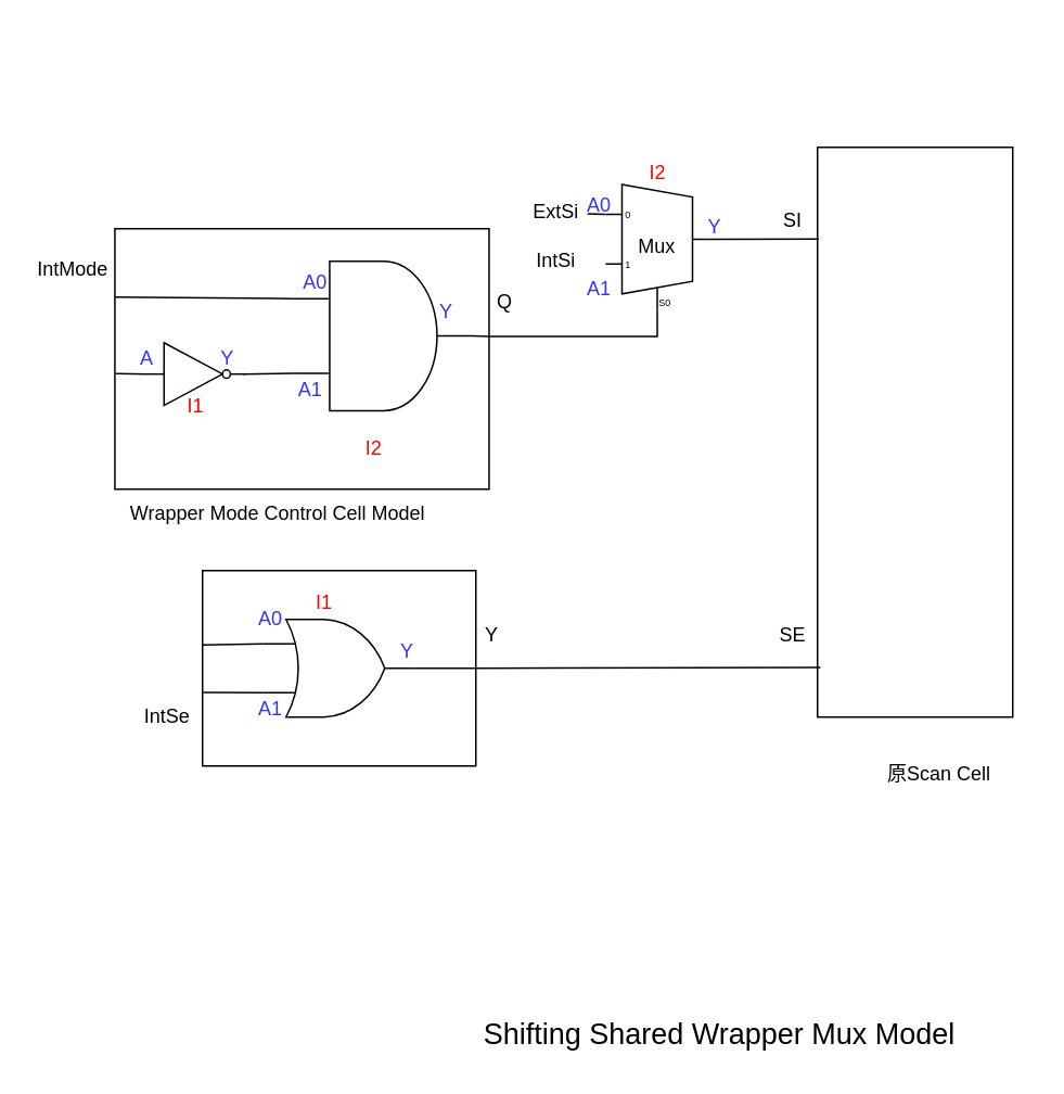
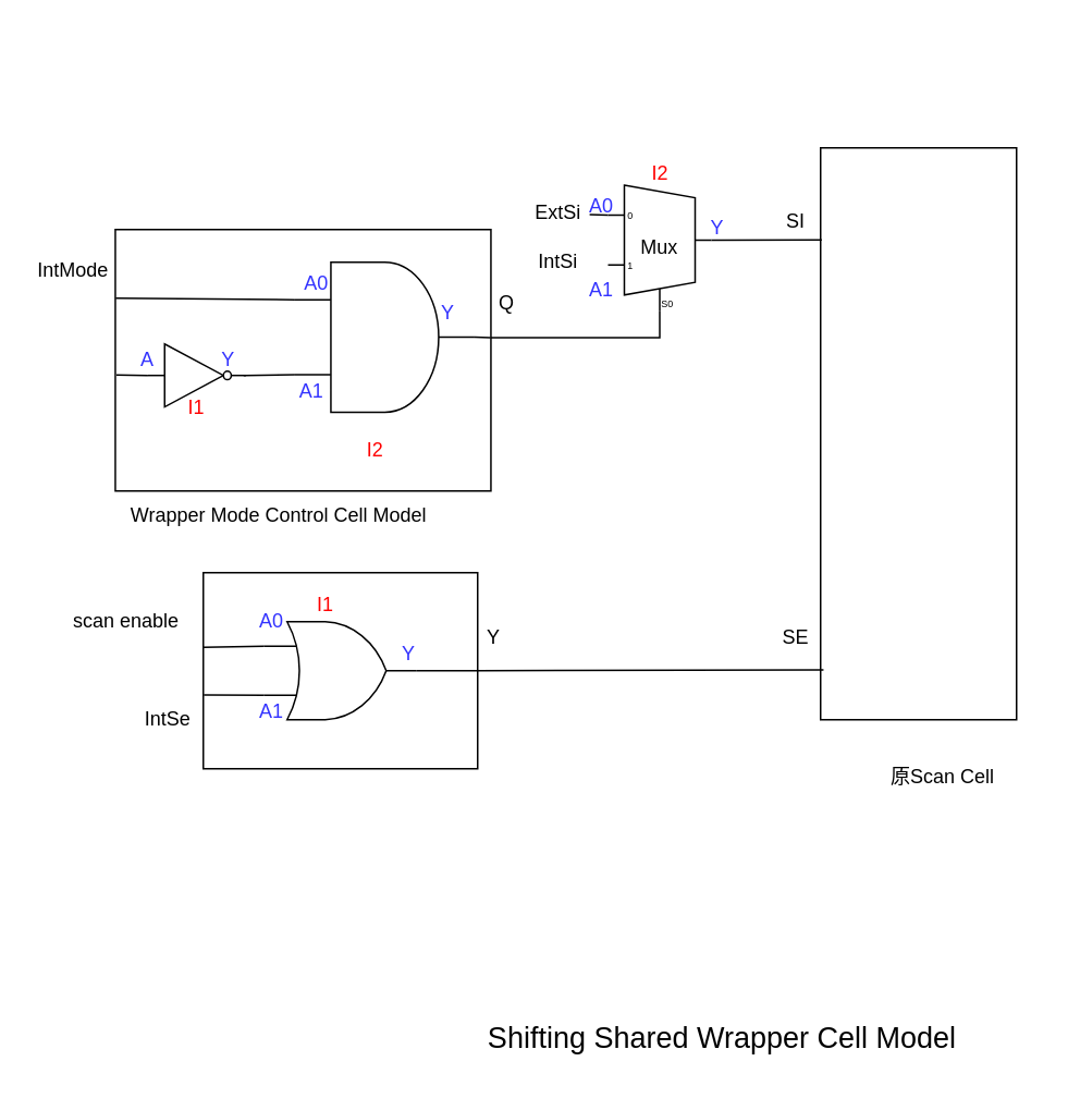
  <mxCell id="0" />
  <mxCell id="1" parent="0" />
- <mxCell id="2" value="&lt;font style=&quot;font-size: 18px;&quot;&gt;Shifting Shared Wrapper Mux Model&lt;/font&gt;" style="text;html=1;align=center;verticalAlign=middle;whiteSpace=wrap;rounded=0;" parent="1" vertex="1"><mxGeometry x="252" y="620" width="380" height="30" as="geometry" /></mxCell>
+ <mxCell id="2" value="&lt;font style=&quot;font-size: 18px;&quot;&gt;Shifting Shared Wrapper Cell Model&lt;/font&gt;" style="text;html=1;align=center;verticalAlign=middle;whiteSpace=wrap;rounded=0;" parent="1" vertex="1"><mxGeometry x="252" y="620" width="380" height="30" as="geometry" /></mxCell>
  <mxCell id="3" value="" style="group" parent="1" vertex="1" connectable="0"><mxGeometry x="381" y="20" width="240" height="230" as="geometry" /></mxCell>
  <mxCell id="4" value="" style="group" parent="3" vertex="1" connectable="0"><mxGeometry x="-25" y="80" width="95" height="90" as="geometry" /></mxCell>
  <mxCell id="5" value="Mux" style="shadow=0;dashed=0;align=center;html=1;strokeWidth=1;shape=mxgraph.electrical.abstract.mux2;whiteSpace=wrap;direction=east;flipH=0;flipV=0;" parent="4" vertex="1"><mxGeometry x="15.833" y="12.857" width="63.333" height="77.143" as="geometry" /></mxCell>
  <mxCell id="6" value="&lt;font style=&quot;color: rgb(51, 51, 255);&quot;&gt;Y&lt;/font&gt;" style="text;html=1;align=center;verticalAlign=middle;whiteSpace=wrap;rounded=0;" parent="4" vertex="1"><mxGeometry x="71.25" y="32.143" width="23.75" height="12.857" as="geometry" /></mxCell>
  <mxCell id="7" value="&lt;font style=&quot;color: rgb(51, 51, 255);&quot;&gt;A1&lt;/font&gt;" style="text;html=1;align=center;verticalAlign=middle;whiteSpace=wrap;rounded=0;" parent="4" vertex="1"><mxGeometry y="70.714" width="23.75" height="12.857" as="geometry" /></mxCell>
  <mxCell id="8" value="&lt;font style=&quot;color: rgb(51, 51, 255);&quot;&gt;A0&lt;/font&gt;" style="text;html=1;align=center;verticalAlign=middle;whiteSpace=wrap;rounded=0;" parent="4" vertex="1"><mxGeometry y="19.286" width="23.75" height="12.857" as="geometry" /></mxCell>
  <mxCell id="9" value="&lt;font style=&quot;color: rgb(255, 0, 0);&quot;&gt;I2&lt;/font&gt;" style="text;html=1;align=center;verticalAlign=middle;whiteSpace=wrap;rounded=0;" parent="4" vertex="1"><mxGeometry x="35.625" width="23.75" height="12.857" as="geometry" /></mxCell>
  <mxCell id="10" value="SI" style="text;html=1;align=center;verticalAlign=middle;whiteSpace=wrap;rounded=0;" parent="3" vertex="1"><mxGeometry x="91" y="102.5" width="30" height="25" as="geometry" /></mxCell>
  <mxCell id="11" value="IntSi" style="text;html=1;align=center;verticalAlign=middle;whiteSpace=wrap;rounded=0;" parent="1" vertex="1"><mxGeometry x="322" y="150" width="39" height="20" as="geometry" /></mxCell>
  <mxCell id="12" value="ExtSi" style="text;html=1;align=center;verticalAlign=middle;whiteSpace=wrap;rounded=0;" parent="1" vertex="1"><mxGeometry x="322" y="120" width="39" height="20" as="geometry" /></mxCell>
  <mxCell id="13" value="" style="rounded=0;whiteSpace=wrap;html=1;" parent="1" vertex="1"><mxGeometry x="502" y="90" width="120" height="350" as="geometry" /></mxCell>
  <mxCell id="14" value="&lt;font style=&quot;font-size: 12px;&quot;&gt;原Scan Cell&lt;/font&gt;" style="text;html=1;align=center;verticalAlign=middle;whiteSpace=wrap;rounded=0;" parent="1" vertex="1"><mxGeometry x="527" y="460" width="100" height="30" as="geometry" /></mxCell>
  <mxCell id="15" value="SE" style="text;html=1;align=center;verticalAlign=middle;whiteSpace=wrap;rounded=0;" parent="1" vertex="1"><mxGeometry x="472" y="378.06" width="30" height="23.89" as="geometry" /></mxCell>
  <mxCell id="16" value="" style="endArrow=none;html=1;rounded=0;entryX=0;entryY=0.198;entryDx=0;entryDy=3;entryPerimeter=0;exitX=0.989;exitY=0.541;exitDx=0;exitDy=0;exitPerimeter=0;" parent="1" source="12" target="5" edge="1"><mxGeometry width="50" height="50" relative="1" as="geometry"><mxPoint x="402" y="129.6" as="sourcePoint" /><mxPoint x="572" y="190" as="targetPoint" /></mxGeometry></mxCell>
  <mxCell id="17" value="" style="endArrow=none;html=1;rounded=0;entryX=-0.003;entryY=0.16;entryDx=0;entryDy=0;entryPerimeter=0;" parent="1" target="13" edge="1"><mxGeometry width="50" height="50" relative="1" as="geometry"><mxPoint x="502" y="146" as="sourcePoint" /><mxPoint x="902" y="200" as="targetPoint" /></mxGeometry></mxCell>
  <mxCell id="18" value="" style="endArrow=none;html=1;rounded=0;entryDx=10;entryDy=0;entryPerimeter=0;exitDx=0;exitDy=0;exitPerimeter=0;exitX=0.998;exitY=0.414;entryX=0.342;entryY=1;startFill=0;edgeStyle=orthogonalEdgeStyle;" edge="1" parent="1" source="21" target="5"><mxGeometry width="50" height="50" relative="1" as="geometry"><mxPoint x="402" y="185.2" as="sourcePoint" /><mxPoint x="512" y="340" as="targetPoint" /></mxGeometry></mxCell>
  <mxCell id="19" value="&lt;font style=&quot;font-size: 12px;&quot;&gt;Wrapper Mode Control Cell Model&lt;/font&gt;" style="text;html=1;align=center;verticalAlign=middle;whiteSpace=wrap;rounded=0;" vertex="1" parent="1"><mxGeometry x="32.5" y="300" width="275.25" height="30" as="geometry" /></mxCell>
  <mxCell id="20" value="" style="group" vertex="1" connectable="0" parent="1"><mxGeometry x="20.13" y="130" width="300" height="160" as="geometry" /></mxCell>
  <mxCell id="21" value="" style="rounded=0;whiteSpace=wrap;html=1;" vertex="1" parent="20"><mxGeometry x="50" y="10" width="230" height="160" as="geometry" /></mxCell>
  <mxCell id="22" value="" style="group" vertex="1" connectable="0" parent="20"><mxGeometry x="50" y="80" width="89" height="45" as="geometry" /></mxCell>
  <mxCell id="23" value="&lt;font style=&quot;color: rgb(51, 51, 255);&quot;&gt;A&lt;/font&gt;" style="text;html=1;align=center;verticalAlign=middle;whiteSpace=wrap;rounded=0;" vertex="1" parent="22"><mxGeometry x="10" width="20" height="20" as="geometry" /></mxCell>
  <mxCell id="24" value="" style="verticalLabelPosition=bottom;shadow=0;dashed=0;align=center;html=1;verticalAlign=top;shape=mxgraph.electrical.logic_gates.inverter_2" vertex="1" parent="22"><mxGeometry x="20" width="60" height="38.571" as="geometry" /></mxCell>
  <mxCell id="25" value="&lt;font style=&quot;color: rgb(255, 0, 0);&quot;&gt;I1&lt;/font&gt;" style="text;html=1;align=center;verticalAlign=middle;whiteSpace=wrap;rounded=0;" vertex="1" parent="22"><mxGeometry x="41" y="32.143" width="18" height="12.857" as="geometry" /></mxCell>
  <mxCell id="26" value="&lt;font style=&quot;color: rgb(51, 51, 255);&quot;&gt;Y&lt;/font&gt;" style="text;html=1;align=center;verticalAlign=middle;whiteSpace=wrap;rounded=0;" vertex="1" parent="22"><mxGeometry x="59" width="21" height="20" as="geometry" /></mxCell>
  <mxCell id="27" value="" style="group" vertex="1" connectable="0" parent="20"><mxGeometry x="160" y="30" width="110" height="130" as="geometry" /></mxCell>
  <mxCell id="28" value="&lt;font style=&quot;color: rgb(51, 51, 255);&quot;&gt;Y&lt;/font&gt;" style="text;html=1;align=center;verticalAlign=middle;whiteSpace=wrap;rounded=0;" vertex="1" parent="27"><mxGeometry x="88" y="21.898" width="12.1" height="18.77" as="geometry" /></mxCell>
  <mxCell id="29" value="" style="group" vertex="1" connectable="0" parent="27"><mxGeometry width="110.0" height="130.0" as="geometry" /></mxCell>
  <mxCell id="30" value="&lt;font style=&quot;color: rgb(51, 51, 255);&quot;&gt;A0&lt;/font&gt;" style="text;html=1;align=center;verticalAlign=middle;whiteSpace=wrap;rounded=0;" vertex="1" parent="29"><mxGeometry x="5.5" width="15.4" height="25.027" as="geometry" /></mxCell>
  <mxCell id="31" value="" style="verticalLabelPosition=bottom;shadow=0;dashed=0;align=center;html=1;verticalAlign=top;shape=mxgraph.electrical.logic_gates.logic_gate;operation=and;" vertex="1" parent="29"><mxGeometry width="110.0" height="91.765" as="geometry" /></mxCell>
  <mxCell id="32" value="&lt;font style=&quot;color: rgb(255, 0, 0);&quot;&gt;I2&lt;/font&gt;" style="text;html=1;align=center;verticalAlign=middle;whiteSpace=wrap;rounded=0;" vertex="1" parent="29"><mxGeometry x="33" y="99.412" width="33" height="30.588" as="geometry" /></mxCell>
  <mxCell id="33" value="&lt;font style=&quot;color: rgb(51, 51, 255);&quot;&gt;A1&lt;/font&gt;" style="text;html=1;align=center;verticalAlign=middle;whiteSpace=wrap;rounded=0;" vertex="1" parent="29"><mxGeometry y="66.734" width="20.9" height="25.027" as="geometry" /></mxCell>
  <mxCell id="34" value="" style="endArrow=none;html=1;rounded=0;exitX=0.976;exitY=0.5;exitDx=0;exitDy=0;exitPerimeter=0;entryX=0;entryY=0.75;entryDx=0;entryDy=0;entryPerimeter=0;" edge="1" parent="20" source="24" target="31"><mxGeometry width="50" height="50" relative="1" as="geometry"><mxPoint x="200" y="130" as="sourcePoint" /><mxPoint x="250" y="80" as="targetPoint" /></mxGeometry></mxCell>
  <mxCell id="35" value="IntMode" style="text;html=1;align=center;verticalAlign=middle;whiteSpace=wrap;rounded=0;" vertex="1" parent="20"><mxGeometry y="20" width="49" height="30" as="geometry" /></mxCell>
  <mxCell id="36" value="Q" style="text;html=1;align=center;verticalAlign=middle;whiteSpace=wrap;rounded=0;" vertex="1" parent="20"><mxGeometry x="280" y="40" width="20" height="30" as="geometry" /></mxCell>
  <mxCell id="37" value="" style="endArrow=none;html=1;rounded=0;entryX=0;entryY=0.25;entryDx=0;entryDy=0;entryPerimeter=0;exitX=0.001;exitY=0.262;exitDx=0;exitDy=0;exitPerimeter=0;" edge="1" parent="20" source="21" target="31"><mxGeometry width="50" height="50" relative="1" as="geometry"><mxPoint y="110" as="sourcePoint" /><mxPoint x="50" y="60" as="targetPoint" /></mxGeometry></mxCell>
  <mxCell id="38" value="" style="endArrow=none;html=1;rounded=0;entryX=0;entryY=0.5;entryDx=0;entryDy=0;entryPerimeter=0;exitX=0.003;exitY=0.556;exitDx=0;exitDy=0;exitPerimeter=0;" edge="1" parent="20" source="21" target="24"><mxGeometry width="50" height="50" relative="1" as="geometry"><mxPoint y="110" as="sourcePoint" /><mxPoint x="50" y="60" as="targetPoint" /></mxGeometry></mxCell>
  <mxCell id="39" value="" style="endArrow=none;html=1;rounded=0;exitX=1;exitY=0.5;exitDx=0;exitDy=0;exitPerimeter=0;entryX=0.999;entryY=0.414;entryDx=0;entryDy=0;entryPerimeter=0;" edge="1" parent="20" source="31" target="21"><mxGeometry width="50" height="50" relative="1" as="geometry"><mxPoint x="250" y="120" as="sourcePoint" /><mxPoint x="300" y="70" as="targetPoint" /></mxGeometry></mxCell>
  <mxCell id="40" value="" style="group" vertex="1" connectable="0" parent="1"><mxGeometry x="152" y="360" width="140" height="110" as="geometry" /></mxCell>
  <mxCell id="41" value="" style="rounded=0;whiteSpace=wrap;html=1;" vertex="1" parent="40"><mxGeometry x="-28" y="-10" width="168" height="120" as="geometry" /></mxCell>
  <mxCell id="42" value="&lt;font style=&quot;color: rgb(51, 51, 255);&quot;&gt;A0&lt;/font&gt;" style="text;html=1;align=center;verticalAlign=middle;whiteSpace=wrap;rounded=0;container=0;" vertex="1" parent="40"><mxGeometry y="10" width="28" height="20" as="geometry" /></mxCell>
  <mxCell id="43" value="" style="verticalLabelPosition=bottom;shadow=0;dashed=0;align=center;html=1;verticalAlign=top;shape=mxgraph.electrical.logic_gates.logic_gate;operation=or;container=0;" vertex="1" parent="40"><mxGeometry x="9.333" y="20" width="93.333" height="60" as="geometry" /></mxCell>
  <mxCell id="44" value="&lt;font style=&quot;color: rgb(255, 0, 0);&quot;&gt;I1&lt;/font&gt;" style="text;html=1;align=center;verticalAlign=middle;whiteSpace=wrap;rounded=0;container=0;" vertex="1" parent="40"><mxGeometry x="32.667" width="28" height="20" as="geometry" /></mxCell>
  <mxCell id="45" value="&lt;font style=&quot;color: rgb(51, 51, 255);&quot;&gt;A1&lt;/font&gt;" style="text;html=1;align=center;verticalAlign=middle;whiteSpace=wrap;rounded=0;container=0;" vertex="1" parent="40"><mxGeometry y="65" width="28" height="20" as="geometry" /></mxCell>
  <mxCell id="46" value="&lt;font style=&quot;color: rgb(51, 51, 255);&quot;&gt;Y&lt;/font&gt;" style="text;html=1;align=center;verticalAlign=middle;whiteSpace=wrap;rounded=0;container=0;" vertex="1" parent="40"><mxGeometry x="84" y="30" width="28" height="20" as="geometry" /></mxCell>
  <mxCell id="47" value="" style="endArrow=none;html=1;rounded=0;entryX=0;entryY=0.25;entryDx=0;entryDy=0;entryPerimeter=0;exitX=0.001;exitY=0.381;exitDx=0;exitDy=0;exitPerimeter=0;" edge="1" parent="40" source="41" target="43"><mxGeometry width="50" height="50" relative="1" as="geometry"><mxPoint y="105" as="sourcePoint" /><mxPoint x="46.667" y="55" as="targetPoint" /></mxGeometry></mxCell>
  <mxCell id="48" value="" style="endArrow=none;html=1;rounded=0;entryX=0;entryY=0.75;entryDx=0;entryDy=0;entryPerimeter=0;exitX=0.002;exitY=0.624;exitDx=0;exitDy=0;exitPerimeter=0;" edge="1" parent="40" source="41" target="43"><mxGeometry width="50" height="50" relative="1" as="geometry"><mxPoint y="105" as="sourcePoint" /><mxPoint x="46.667" y="55" as="targetPoint" /></mxGeometry></mxCell>
  <mxCell id="49" value="" style="endArrow=none;html=1;rounded=0;entryX=1;entryY=0.5;entryDx=0;entryDy=0;entryPerimeter=0;exitX=1;exitY=0.5;exitDx=0;exitDy=0;" edge="1" parent="40" source="41" target="43"><mxGeometry width="50" height="50" relative="1" as="geometry"><mxPoint x="50" y="105" as="sourcePoint" /><mxPoint x="100" y="55" as="targetPoint" /></mxGeometry></mxCell>
  <mxCell id="50" value="IntSe" style="text;html=1;align=center;verticalAlign=middle;whiteSpace=wrap;rounded=0;" vertex="1" parent="1"><mxGeometry x="82.5" y="425" width="39" height="30" as="geometry" /></mxCell>
+ <mxCell id="51" value="scan enable" style="text;html=1;align=center;verticalAlign=middle;whiteSpace=wrap;rounded=0;" vertex="1" parent="1"><mxGeometry x="42" y="365" width="70" height="30" as="geometry" /></mxCell>
  <mxCell id="52" value="Y" style="text;html=1;align=center;verticalAlign=middle;whiteSpace=wrap;rounded=0;" vertex="1" parent="1"><mxGeometry x="292" y="375" width="20" height="30" as="geometry" /></mxCell>
  <mxCell id="53" style="edgeStyle=none;rounded=0;orthogonalLoop=1;jettySize=auto;html=1;exitX=1;exitY=0.5;exitDx=0;exitDy=-5;exitPerimeter=0;entryX=0.006;entryY=0.161;entryDx=0;entryDy=0;entryPerimeter=0;strokeColor=default;endArrow=none;startFill=0;" edge="1" parent="1" source="5" target="13"><mxGeometry relative="1" as="geometry" /></mxCell>
  <mxCell id="54" style="edgeStyle=none;rounded=0;orthogonalLoop=1;jettySize=auto;html=1;exitX=1;exitY=0.5;exitDx=0;exitDy=0;entryX=0.015;entryY=0.913;entryDx=0;entryDy=0;entryPerimeter=0;endArrow=none;startFill=0;" edge="1" parent="1" source="41" target="13"><mxGeometry relative="1" as="geometry" /></mxCell>
